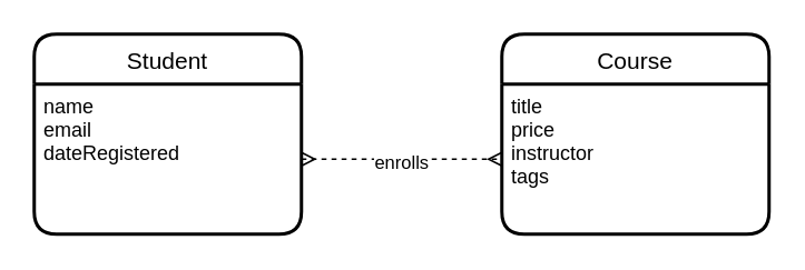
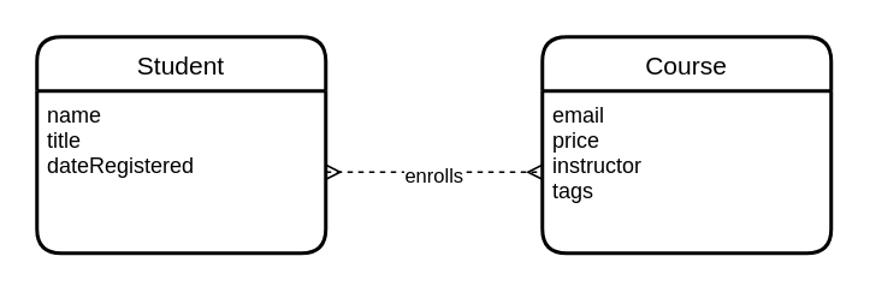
  <mxCell id="0" />
  <mxCell id="1" parent="0" />
  <mxCell id="2" value="Student" style="swimlane;childLayout=stackLayout;horizontal=1;startSize=30;horizontalStack=0;rounded=1;fontSize=14;fontStyle=0;strokeWidth=2;resizeParent=0;resizeLast=1;shadow=0;dashed=0;align=center;labelBackgroundColor=none;" vertex="1" parent="1"><mxGeometry x="20" y="20" width="160" height="120" as="geometry" /></mxCell>
- <mxCell id="3" value="name&#10;email&#10;dateRegistered" style="align=left;strokeColor=none;fillColor=none;spacingLeft=4;fontSize=12;verticalAlign=top;resizable=0;rotatable=0;part=1;" vertex="1" parent="2"><mxGeometry y="30" width="160" height="90" as="geometry" /></mxCell>
+ <mxCell id="3" value="name&#10;title&#10;dateRegistered" style="align=left;strokeColor=none;fillColor=none;spacingLeft=4;fontSize=12;verticalAlign=top;resizable=0;rotatable=0;part=1;" vertex="1" parent="2"><mxGeometry y="30" width="160" height="90" as="geometry" /></mxCell>
  <mxCell id="4" value="Course" style="swimlane;childLayout=stackLayout;horizontal=1;startSize=30;horizontalStack=0;rounded=1;fontSize=14;fontStyle=0;strokeWidth=2;resizeParent=0;resizeLast=1;shadow=0;dashed=0;align=center;labelBackgroundColor=none;" vertex="1" parent="1"><mxGeometry x="300" y="20" width="160" height="120" as="geometry" /></mxCell>
- <mxCell id="5" value="title&#10;price&#10;instructor&#10;tags" style="align=left;strokeColor=none;fillColor=none;spacingLeft=4;fontSize=12;verticalAlign=top;resizable=0;rotatable=0;part=1;labelBackgroundColor=none;" vertex="1" parent="4"><mxGeometry y="30" width="160" height="90" as="geometry" /></mxCell>
+ <mxCell id="5" value="email&#10;price&#10;instructor&#10;tags" style="align=left;strokeColor=none;fillColor=none;spacingLeft=4;fontSize=12;verticalAlign=top;resizable=0;rotatable=0;part=1;labelBackgroundColor=none;" vertex="1" parent="4"><mxGeometry y="30" width="160" height="90" as="geometry" /></mxCell>
  <mxCell id="6" value="" style="edgeStyle=entityRelationEdgeStyle;fontSize=12;html=1;endArrow=ERmany;startArrow=ERmany;rounded=0;exitX=1;exitY=0.5;exitDx=0;exitDy=0;entryX=0;entryY=0.5;entryDx=0;entryDy=0;dashed=1;" edge="1" parent="1" source="3" target="5"><mxGeometry width="100" height="100" relative="1" as="geometry"><mxPoint x="200" y="310" as="sourcePoint" /><mxPoint x="300" y="210" as="targetPoint" /></mxGeometry></mxCell>
  <mxCell id="7" value="enrolls" style="edgeLabel;html=1;align=center;verticalAlign=middle;resizable=0;points=[];" vertex="1" connectable="0" parent="6"><mxGeometry x="-0.025" y="-1" relative="1" as="geometry"><mxPoint as="offset" /></mxGeometry></mxCell>
